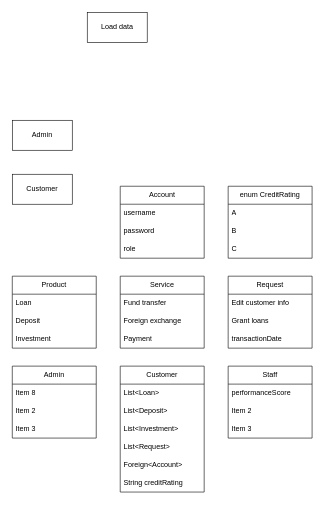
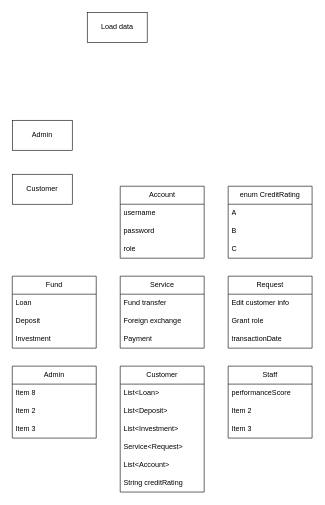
  <mxCell id="0" />
  <mxCell id="1" parent="0" />
  <mxCell id="2" value="Load data" style="rounded=0;whiteSpace=wrap;html=1;" parent="1" vertex="1"><mxGeometry x="145" y="20" width="100" height="50" as="geometry" /></mxCell>
  <mxCell id="3" value="Admin" style="rounded=0;whiteSpace=wrap;html=1;" vertex="1" parent="1"><mxGeometry x="20" y="200" width="100" height="50" as="geometry" /></mxCell>
  <mxCell id="4" value="Customer" style="rounded=0;whiteSpace=wrap;html=1;" vertex="1" parent="1"><mxGeometry x="20" y="290" width="100" height="50" as="geometry" /></mxCell>
- <mxCell id="5" value="Product" style="swimlane;fontStyle=0;childLayout=stackLayout;horizontal=1;startSize=30;horizontalStack=0;resizeParent=1;resizeParentMax=0;resizeLast=0;collapsible=1;marginBottom=0;whiteSpace=wrap;html=1;" vertex="1" parent="1"><mxGeometry x="20" y="460" width="140" height="120" as="geometry" /></mxCell>
+ <mxCell id="5" value="Fund" style="swimlane;fontStyle=0;childLayout=stackLayout;horizontal=1;startSize=30;horizontalStack=0;resizeParent=1;resizeParentMax=0;resizeLast=0;collapsible=1;marginBottom=0;whiteSpace=wrap;html=1;" vertex="1" parent="1"><mxGeometry x="20" y="460" width="140" height="120" as="geometry" /></mxCell>
  <mxCell id="6" value="Loan" style="text;strokeColor=none;fillColor=none;align=left;verticalAlign=middle;spacingLeft=4;spacingRight=4;overflow=hidden;points=[[0,0.5],[1,0.5]];portConstraint=eastwest;rotatable=0;whiteSpace=wrap;html=1;" vertex="1" parent="5"><mxGeometry y="30" width="140" height="30" as="geometry" /></mxCell>
  <mxCell id="7" value="Deposit" style="text;strokeColor=none;fillColor=none;align=left;verticalAlign=middle;spacingLeft=4;spacingRight=4;overflow=hidden;points=[[0,0.5],[1,0.5]];portConstraint=eastwest;rotatable=0;whiteSpace=wrap;html=1;" vertex="1" parent="5"><mxGeometry y="60" width="140" height="30" as="geometry" /></mxCell>
  <mxCell id="8" value="Investment" style="text;strokeColor=none;fillColor=none;align=left;verticalAlign=middle;spacingLeft=4;spacingRight=4;overflow=hidden;points=[[0,0.5],[1,0.5]];portConstraint=eastwest;rotatable=0;whiteSpace=wrap;html=1;" vertex="1" parent="5"><mxGeometry y="90" width="140" height="30" as="geometry" /></mxCell>
  <mxCell id="9" value="Service" style="swimlane;fontStyle=0;childLayout=stackLayout;horizontal=1;startSize=30;horizontalStack=0;resizeParent=1;resizeParentMax=0;resizeLast=0;collapsible=1;marginBottom=0;whiteSpace=wrap;html=1;" vertex="1" parent="1"><mxGeometry x="200" y="460" width="140" height="120" as="geometry" /></mxCell>
  <mxCell id="10" value="Fund transfer" style="text;strokeColor=none;fillColor=none;align=left;verticalAlign=middle;spacingLeft=4;spacingRight=4;overflow=hidden;points=[[0,0.5],[1,0.5]];portConstraint=eastwest;rotatable=0;whiteSpace=wrap;html=1;" vertex="1" parent="9"><mxGeometry y="30" width="140" height="30" as="geometry" /></mxCell>
  <mxCell id="11" value="Foreign exchange" style="text;strokeColor=none;fillColor=none;align=left;verticalAlign=middle;spacingLeft=4;spacingRight=4;overflow=hidden;points=[[0,0.5],[1,0.5]];portConstraint=eastwest;rotatable=0;whiteSpace=wrap;html=1;" vertex="1" parent="9"><mxGeometry y="60" width="140" height="30" as="geometry" /></mxCell>
  <mxCell id="12" value="Payment" style="text;strokeColor=none;fillColor=none;align=left;verticalAlign=middle;spacingLeft=4;spacingRight=4;overflow=hidden;points=[[0,0.5],[1,0.5]];portConstraint=eastwest;rotatable=0;whiteSpace=wrap;html=1;" vertex="1" parent="9"><mxGeometry y="90" width="140" height="30" as="geometry" /></mxCell>
  <mxCell id="13" value="Customer" style="swimlane;fontStyle=0;childLayout=stackLayout;horizontal=1;startSize=30;horizontalStack=0;resizeParent=1;resizeParentMax=0;resizeLast=0;collapsible=1;marginBottom=0;whiteSpace=wrap;html=1;" vertex="1" parent="1"><mxGeometry x="200" y="610" width="140" height="210" as="geometry" /></mxCell>
  <mxCell id="14" value="List&amp;lt;Loan&amp;gt;" style="text;strokeColor=none;fillColor=none;align=left;verticalAlign=middle;spacingLeft=4;spacingRight=4;overflow=hidden;points=[[0,0.5],[1,0.5]];portConstraint=eastwest;rotatable=0;whiteSpace=wrap;html=1;" vertex="1" parent="13"><mxGeometry y="30" width="140" height="30" as="geometry" /></mxCell>
  <mxCell id="15" value="List&amp;lt;Deposit&amp;gt;" style="text;strokeColor=none;fillColor=none;align=left;verticalAlign=middle;spacingLeft=4;spacingRight=4;overflow=hidden;points=[[0,0.5],[1,0.5]];portConstraint=eastwest;rotatable=0;whiteSpace=wrap;html=1;" vertex="1" parent="13"><mxGeometry y="60" width="140" height="30" as="geometry" /></mxCell>
  <mxCell id="16" value="List&amp;lt;Investment&amp;gt;" style="text;strokeColor=none;fillColor=none;align=left;verticalAlign=middle;spacingLeft=4;spacingRight=4;overflow=hidden;points=[[0,0.5],[1,0.5]];portConstraint=eastwest;rotatable=0;whiteSpace=wrap;html=1;" vertex="1" parent="13"><mxGeometry y="90" width="140" height="30" as="geometry" /></mxCell>
- <mxCell id="17" value="List&amp;lt;Request&amp;gt;" style="text;strokeColor=none;fillColor=none;align=left;verticalAlign=middle;spacingLeft=4;spacingRight=4;overflow=hidden;points=[[0,0.5],[1,0.5]];portConstraint=eastwest;rotatable=0;whiteSpace=wrap;html=1;" vertex="1" parent="13"><mxGeometry y="120" width="140" height="30" as="geometry" /></mxCell>
- <mxCell id="18" value="Foreign&amp;lt;Account&amp;gt;" style="text;strokeColor=none;fillColor=none;align=left;verticalAlign=middle;spacingLeft=4;spacingRight=4;overflow=hidden;points=[[0,0.5],[1,0.5]];portConstraint=eastwest;rotatable=0;whiteSpace=wrap;html=1;" vertex="1" parent="13"><mxGeometry y="150" width="140" height="30" as="geometry" /></mxCell>
+ <mxCell id="17" value="Service&amp;lt;Request&amp;gt;" style="text;strokeColor=none;fillColor=none;align=left;verticalAlign=middle;spacingLeft=4;spacingRight=4;overflow=hidden;points=[[0,0.5],[1,0.5]];portConstraint=eastwest;rotatable=0;whiteSpace=wrap;html=1;" vertex="1" parent="13"><mxGeometry y="120" width="140" height="30" as="geometry" /></mxCell>
+ <mxCell id="18" value="List&amp;lt;Account&amp;gt;" style="text;strokeColor=none;fillColor=none;align=left;verticalAlign=middle;spacingLeft=4;spacingRight=4;overflow=hidden;points=[[0,0.5],[1,0.5]];portConstraint=eastwest;rotatable=0;whiteSpace=wrap;html=1;" vertex="1" parent="13"><mxGeometry y="150" width="140" height="30" as="geometry" /></mxCell>
  <mxCell id="19" value="String creditRating" style="text;strokeColor=none;fillColor=none;align=left;verticalAlign=middle;spacingLeft=4;spacingRight=4;overflow=hidden;points=[[0,0.5],[1,0.5]];portConstraint=eastwest;rotatable=0;whiteSpace=wrap;html=1;" vertex="1" parent="13"><mxGeometry y="180" width="140" height="30" as="geometry" /></mxCell>
  <mxCell id="20" value="Request" style="swimlane;fontStyle=0;childLayout=stackLayout;horizontal=1;startSize=30;horizontalStack=0;resizeParent=1;resizeParentMax=0;resizeLast=0;collapsible=1;marginBottom=0;whiteSpace=wrap;html=1;" vertex="1" parent="1"><mxGeometry x="380" y="460" width="140" height="120" as="geometry" /></mxCell>
  <mxCell id="21" value="Edit customer info" style="text;strokeColor=none;fillColor=none;align=left;verticalAlign=middle;spacingLeft=4;spacingRight=4;overflow=hidden;points=[[0,0.5],[1,0.5]];portConstraint=eastwest;rotatable=0;whiteSpace=wrap;html=1;" vertex="1" parent="20"><mxGeometry y="30" width="140" height="30" as="geometry" /></mxCell>
- <mxCell id="22" value="Grant loans" style="text;strokeColor=none;fillColor=none;align=left;verticalAlign=middle;spacingLeft=4;spacingRight=4;overflow=hidden;points=[[0,0.5],[1,0.5]];portConstraint=eastwest;rotatable=0;whiteSpace=wrap;html=1;" vertex="1" parent="20"><mxGeometry y="60" width="140" height="30" as="geometry" /></mxCell>
+ <mxCell id="22" value="Grant role" style="text;strokeColor=none;fillColor=none;align=left;verticalAlign=middle;spacingLeft=4;spacingRight=4;overflow=hidden;points=[[0,0.5],[1,0.5]];portConstraint=eastwest;rotatable=0;whiteSpace=wrap;html=1;" vertex="1" parent="20"><mxGeometry y="60" width="140" height="30" as="geometry" /></mxCell>
  <mxCell id="23" value="transactionDate" style="text;strokeColor=none;fillColor=none;align=left;verticalAlign=middle;spacingLeft=4;spacingRight=4;overflow=hidden;points=[[0,0.5],[1,0.5]];portConstraint=eastwest;rotatable=0;whiteSpace=wrap;html=1;" vertex="1" parent="20"><mxGeometry y="90" width="140" height="30" as="geometry" /></mxCell>
  <mxCell id="24" value="enum CreditRating" style="swimlane;fontStyle=0;childLayout=stackLayout;horizontal=1;startSize=30;horizontalStack=0;resizeParent=1;resizeParentMax=0;resizeLast=0;collapsible=1;marginBottom=0;whiteSpace=wrap;html=1;" vertex="1" parent="1"><mxGeometry x="380" y="310" width="140" height="120" as="geometry" /></mxCell>
  <mxCell id="25" value="A" style="text;strokeColor=none;fillColor=none;align=left;verticalAlign=middle;spacingLeft=4;spacingRight=4;overflow=hidden;points=[[0,0.5],[1,0.5]];portConstraint=eastwest;rotatable=0;whiteSpace=wrap;html=1;" vertex="1" parent="24"><mxGeometry y="30" width="140" height="30" as="geometry" /></mxCell>
  <mxCell id="26" value="B" style="text;strokeColor=none;fillColor=none;align=left;verticalAlign=middle;spacingLeft=4;spacingRight=4;overflow=hidden;points=[[0,0.5],[1,0.5]];portConstraint=eastwest;rotatable=0;whiteSpace=wrap;html=1;" vertex="1" parent="24"><mxGeometry y="60" width="140" height="30" as="geometry" /></mxCell>
  <mxCell id="27" value="C" style="text;strokeColor=none;fillColor=none;align=left;verticalAlign=middle;spacingLeft=4;spacingRight=4;overflow=hidden;points=[[0,0.5],[1,0.5]];portConstraint=eastwest;rotatable=0;whiteSpace=wrap;html=1;" vertex="1" parent="24"><mxGeometry y="90" width="140" height="30" as="geometry" /></mxCell>
  <mxCell id="28" value="Staff" style="swimlane;fontStyle=0;childLayout=stackLayout;horizontal=1;startSize=30;horizontalStack=0;resizeParent=1;resizeParentMax=0;resizeLast=0;collapsible=1;marginBottom=0;whiteSpace=wrap;html=1;" vertex="1" parent="1"><mxGeometry x="380" y="610" width="140" height="120" as="geometry" /></mxCell>
  <mxCell id="29" value="performanceScore" style="text;strokeColor=none;fillColor=none;align=left;verticalAlign=middle;spacingLeft=4;spacingRight=4;overflow=hidden;points=[[0,0.5],[1,0.5]];portConstraint=eastwest;rotatable=0;whiteSpace=wrap;html=1;" vertex="1" parent="28"><mxGeometry y="30" width="140" height="30" as="geometry" /></mxCell>
  <mxCell id="30" value="Item 2" style="text;strokeColor=none;fillColor=none;align=left;verticalAlign=middle;spacingLeft=4;spacingRight=4;overflow=hidden;points=[[0,0.5],[1,0.5]];portConstraint=eastwest;rotatable=0;whiteSpace=wrap;html=1;" vertex="1" parent="28"><mxGeometry y="60" width="140" height="30" as="geometry" /></mxCell>
  <mxCell id="31" value="Item 3" style="text;strokeColor=none;fillColor=none;align=left;verticalAlign=middle;spacingLeft=4;spacingRight=4;overflow=hidden;points=[[0,0.5],[1,0.5]];portConstraint=eastwest;rotatable=0;whiteSpace=wrap;html=1;" vertex="1" parent="28"><mxGeometry y="90" width="140" height="30" as="geometry" /></mxCell>
  <mxCell id="32" value="Admin" style="swimlane;fontStyle=0;childLayout=stackLayout;horizontal=1;startSize=30;horizontalStack=0;resizeParent=1;resizeParentMax=0;resizeLast=0;collapsible=1;marginBottom=0;whiteSpace=wrap;html=1;" vertex="1" parent="1"><mxGeometry x="20" y="610" width="140" height="120" as="geometry" /></mxCell>
  <mxCell id="33" value="Item 8" style="text;strokeColor=none;fillColor=none;align=left;verticalAlign=middle;spacingLeft=4;spacingRight=4;overflow=hidden;points=[[0,0.5],[1,0.5]];portConstraint=eastwest;rotatable=0;whiteSpace=wrap;html=1;" vertex="1" parent="32"><mxGeometry y="30" width="140" height="30" as="geometry" /></mxCell>
  <mxCell id="34" value="Item 2" style="text;strokeColor=none;fillColor=none;align=left;verticalAlign=middle;spacingLeft=4;spacingRight=4;overflow=hidden;points=[[0,0.5],[1,0.5]];portConstraint=eastwest;rotatable=0;whiteSpace=wrap;html=1;" vertex="1" parent="32"><mxGeometry y="60" width="140" height="30" as="geometry" /></mxCell>
  <mxCell id="35" value="Item 3" style="text;strokeColor=none;fillColor=none;align=left;verticalAlign=middle;spacingLeft=4;spacingRight=4;overflow=hidden;points=[[0,0.5],[1,0.5]];portConstraint=eastwest;rotatable=0;whiteSpace=wrap;html=1;" vertex="1" parent="32"><mxGeometry y="90" width="140" height="30" as="geometry" /></mxCell>
  <mxCell id="36" value="Account" style="swimlane;fontStyle=0;childLayout=stackLayout;horizontal=1;startSize=30;horizontalStack=0;resizeParent=1;resizeParentMax=0;resizeLast=0;collapsible=1;marginBottom=0;whiteSpace=wrap;html=1;" vertex="1" parent="1"><mxGeometry x="200" y="310" width="140" height="120" as="geometry" /></mxCell>
  <mxCell id="37" value="username" style="text;strokeColor=none;fillColor=none;align=left;verticalAlign=middle;spacingLeft=4;spacingRight=4;overflow=hidden;points=[[0,0.5],[1,0.5]];portConstraint=eastwest;rotatable=0;whiteSpace=wrap;html=1;" vertex="1" parent="36"><mxGeometry y="30" width="140" height="30" as="geometry" /></mxCell>
  <mxCell id="38" value="password" style="text;strokeColor=none;fillColor=none;align=left;verticalAlign=middle;spacingLeft=4;spacingRight=4;overflow=hidden;points=[[0,0.5],[1,0.5]];portConstraint=eastwest;rotatable=0;whiteSpace=wrap;html=1;" vertex="1" parent="36"><mxGeometry y="60" width="140" height="30" as="geometry" /></mxCell>
  <mxCell id="39" value="role" style="text;strokeColor=none;fillColor=none;align=left;verticalAlign=middle;spacingLeft=4;spacingRight=4;overflow=hidden;points=[[0,0.5],[1,0.5]];portConstraint=eastwest;rotatable=0;whiteSpace=wrap;html=1;" vertex="1" parent="36"><mxGeometry y="90" width="140" height="30" as="geometry" /></mxCell>
